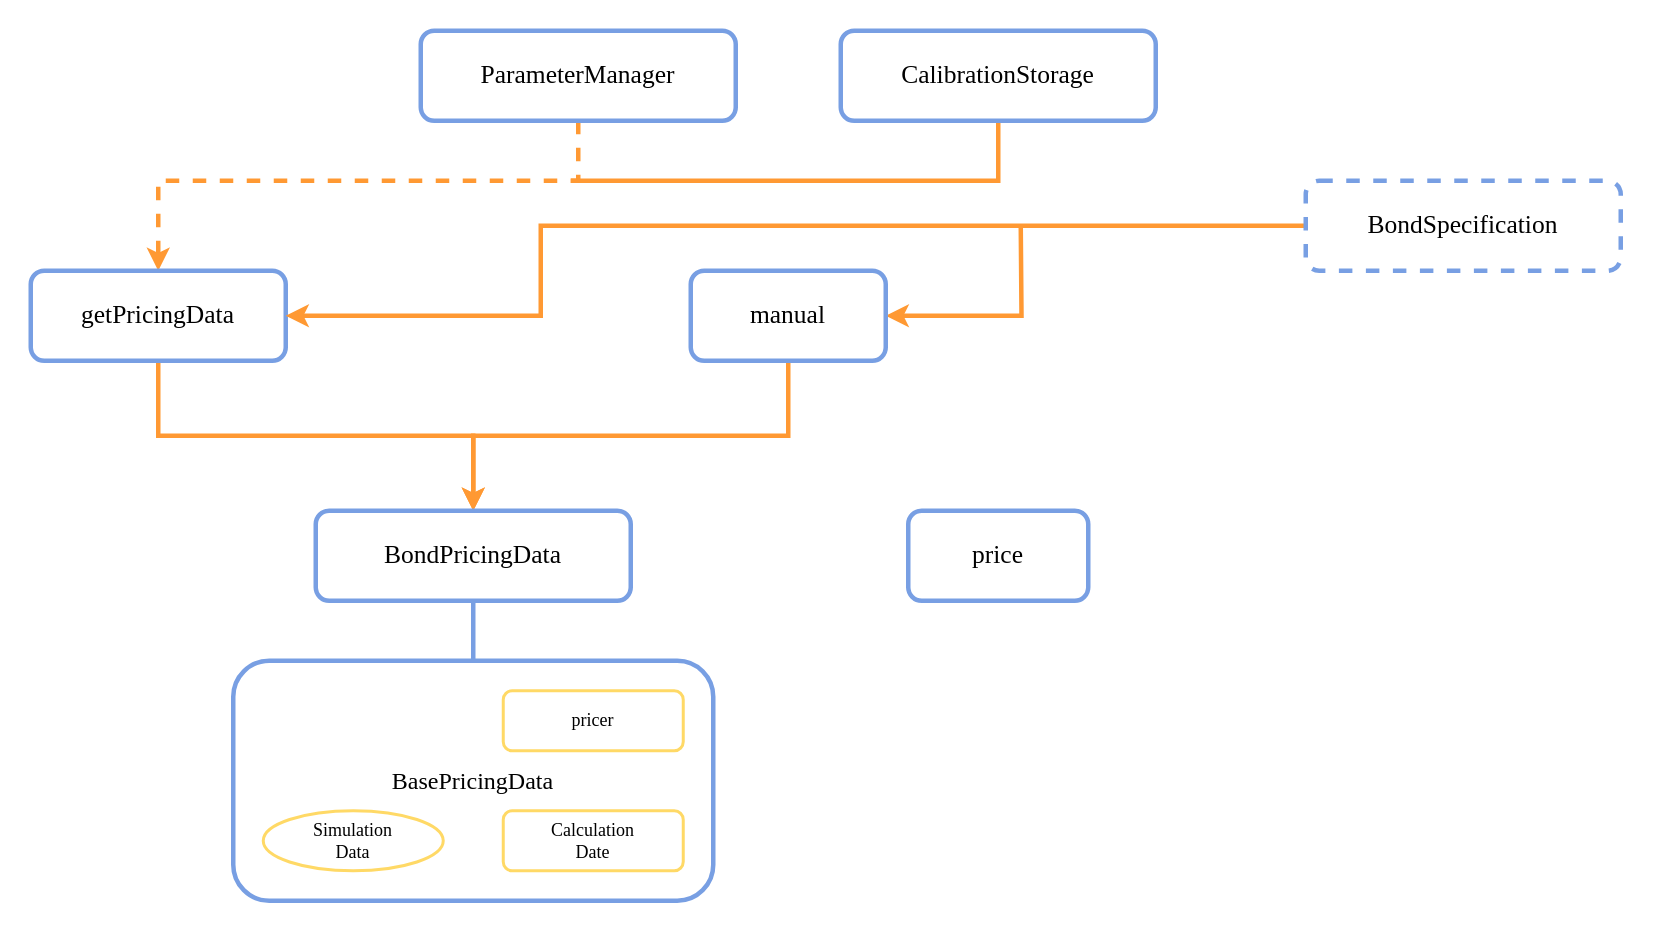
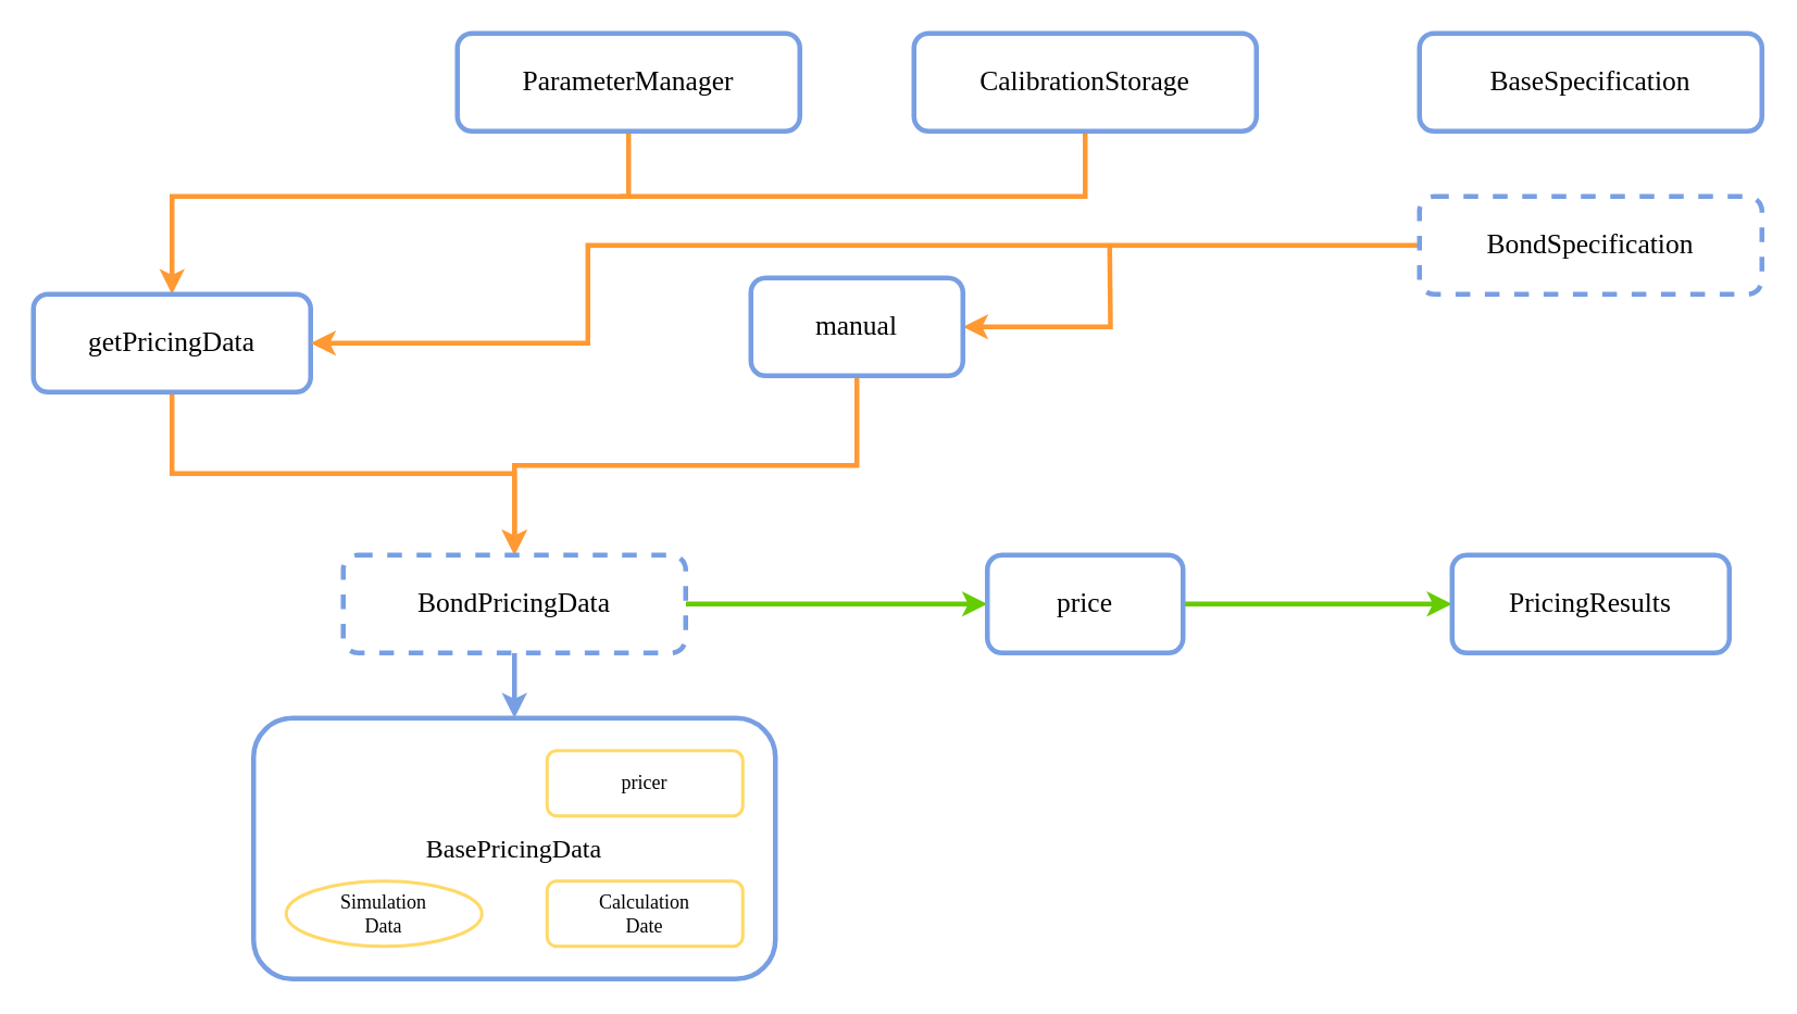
  <mxCell id="0" />
  <mxCell id="1" parent="0" />
- <mxCell id="2" style="edgeStyle=orthogonalEdgeStyle;rounded=0;orthogonalLoop=1;jettySize=auto;html=1;exitX=0.5;exitY=1;exitDx=0;exitDy=0;fontFamily=Verdana;fontSize=16;entryX=0.5;entryY=0;entryDx=0;entryDy=0;strokeWidth=3;strokeColor=#FF9933;dashed=1;" edge="1" parent="1" source="3" target="8"><mxGeometry relative="1" as="geometry"><mxPoint x="385" y="140" as="targetPoint" /><Array as="points"><mxPoint x="385" y="120" /><mxPoint x="105" y="120" /></Array></mxGeometry></mxCell>
+ <mxCell id="2" style="edgeStyle=orthogonalEdgeStyle;rounded=0;orthogonalLoop=1;jettySize=auto;html=1;exitX=0.5;exitY=1;exitDx=0;exitDy=0;fontFamily=Verdana;fontSize=16;entryX=0.5;entryY=0;entryDx=0;entryDy=0;strokeWidth=3;strokeColor=#FF9933;" edge="1" parent="1" source="3" target="8"><mxGeometry relative="1" as="geometry"><mxPoint x="385" y="140" as="targetPoint" /><Array as="points"><mxPoint x="385" y="120" /><mxPoint x="105" y="120" /></Array></mxGeometry></mxCell>
  <mxCell id="3" value="&lt;font style=&quot;font-size: 17px;&quot;&gt;ParameterManager&lt;/font&gt;" style="rounded=1;whiteSpace=wrap;html=1;fontFamily=Verdana;fontSize=17;strokeWidth=3;strokeColor=#789FE3;" vertex="1" parent="1"><mxGeometry x="280" y="20" width="210" height="60" as="geometry" /></mxCell>
  <mxCell id="4" style="edgeStyle=elbowEdgeStyle;rounded=0;orthogonalLoop=1;jettySize=auto;html=1;exitX=0.5;exitY=1;exitDx=0;exitDy=0;fontFamily=Verdana;fontSize=16;strokeColor=#FF9933;endArrow=none;endFill=0;fillColor=#f5f5f5;strokeWidth=3;" edge="1" parent="1" source="5"><mxGeometry relative="1" as="geometry"><mxPoint x="380" y="120" as="targetPoint" /><Array as="points"><mxPoint x="665" y="120" /></Array></mxGeometry></mxCell>
  <mxCell id="5" value="&lt;font style=&quot;font-size: 17px;&quot;&gt;CalibrationStorage&lt;br style=&quot;font-size: 17px;&quot;&gt;&lt;/font&gt;" style="rounded=1;whiteSpace=wrap;html=1;fontFamily=Verdana;fontSize=17;strokeWidth=3;strokeColor=#789FE3;" vertex="1" parent="1"><mxGeometry x="560" y="20" width="210" height="60" as="geometry" /></mxCell>
+ <mxCell id="6" value="BaseSpecification" style="rounded=1;whiteSpace=wrap;html=1;fontFamily=Verdana;fontSize=17;strokeWidth=3;strokeColor=#789FE3;" vertex="1" parent="1"><mxGeometry x="870" y="20" width="210" height="60" as="geometry" /></mxCell>
  <mxCell id="7" style="edgeStyle=orthogonalEdgeStyle;rounded=0;orthogonalLoop=1;jettySize=auto;html=1;entryX=0.5;entryY=0;entryDx=0;entryDy=0;endArrow=classic;endFill=1;strokeColor=#FF9933;strokeWidth=3;fontFamily=Verdana;fontSize=12;" edge="1" parent="1" source="8" target="14"><mxGeometry relative="1" as="geometry"><Array as="points"><mxPoint x="105" y="290" /><mxPoint x="315" y="290" /></Array></mxGeometry></mxCell>
  <mxCell id="8" value="getPricingData" style="rounded=1;whiteSpace=wrap;html=1;fontFamily=Verdana;fontSize=17;strokeWidth=3;strokeColor=#789FE3;" vertex="1" parent="1"><mxGeometry x="20" y="180" width="170" height="60" as="geometry" /></mxCell>
  <mxCell id="9" style="edgeStyle=elbowEdgeStyle;rounded=0;orthogonalLoop=1;jettySize=auto;elbow=vertical;html=1;exitX=0.5;exitY=1;exitDx=0;exitDy=0;entryX=0.5;entryY=0;entryDx=0;entryDy=0;endArrow=classic;endFill=1;strokeColor=#FF9933;strokeWidth=3;fontFamily=Verdana;fontSize=16;" edge="1" parent="1" source="11" target="14"><mxGeometry relative="1" as="geometry" /></mxCell>
  <mxCell id="10" style="edgeStyle=orthogonalEdgeStyle;rounded=0;orthogonalLoop=1;jettySize=auto;html=1;endArrow=none;endFill=0;strokeColor=#FF9933;strokeWidth=3;fontFamily=Verdana;fontSize=12;startArrow=classic;startFill=1;" edge="1" parent="1" source="11"><mxGeometry relative="1" as="geometry"><mxPoint x="680" y="150" as="targetPoint" /></mxGeometry></mxCell>
- <mxCell id="11" value="manual" style="rounded=1;whiteSpace=wrap;html=1;fontFamily=Verdana;fontSize=17;strokeWidth=3;strokeColor=#789FE3;" vertex="1" parent="1"><mxGeometry x="460" y="180" width="130" height="60" as="geometry" /></mxCell>
- <mxCell id="13" style="edgeStyle=none;rounded=0;orthogonalLoop=1;jettySize=auto;html=1;exitX=0.5;exitY=1;exitDx=0;exitDy=0;endArrow=none;endFill=1;strokeColor=#789FE3;strokeWidth=3;fontFamily=Verdana;fontSize=12;" edge="1" parent="1" source="14" target="21"><mxGeometry relative="1" as="geometry" /></mxCell>
- <mxCell id="14" value="BondPricingData" style="rounded=1;whiteSpace=wrap;html=1;fontFamily=Verdana;fontSize=17;strokeWidth=3;strokeColor=#789FE3;movable=1;resizable=1;rotatable=1;deletable=1;editable=1;connectable=1;" vertex="1" parent="1"><mxGeometry x="210" y="340" width="210" height="60" as="geometry" /></mxCell>
+ <mxCell id="11" value="manual" style="rounded=1;whiteSpace=wrap;html=1;fontFamily=Verdana;fontSize=17;strokeWidth=3;strokeColor=#789FE3;" vertex="1" parent="1"><mxGeometry x="460" y="170" width="130" height="60" as="geometry" /></mxCell>
+ <mxCell id="12" style="edgeStyle=none;rounded=0;orthogonalLoop=1;jettySize=auto;html=1;exitX=1;exitY=0.5;exitDx=0;exitDy=0;endArrow=classic;endFill=1;strokeColor=#66CC00;strokeWidth=3;fontFamily=Verdana;fontSize=16;" edge="1" parent="1" source="14" target="18"><mxGeometry relative="1" as="geometry" /></mxCell>
+ <mxCell id="13" style="edgeStyle=none;rounded=0;orthogonalLoop=1;jettySize=auto;html=1;exitX=0.5;exitY=1;exitDx=0;exitDy=0;endArrow=classic;endFill=1;strokeColor=#789FE3;strokeWidth=3;fontFamily=Verdana;fontSize=12;" edge="1" parent="1" source="14" target="21"><mxGeometry relative="1" as="geometry" /></mxCell>
+ <mxCell id="14" value="BondPricingData" style="rounded=1;whiteSpace=wrap;html=1;fontFamily=Verdana;fontSize=17;strokeWidth=3;strokeColor=#789FE3;movable=1;resizable=1;rotatable=1;deletable=1;editable=1;connectable=1;dashed=1;" vertex="1" parent="1"><mxGeometry x="210" y="340" width="210" height="60" as="geometry" /></mxCell>
  <mxCell id="15" style="edgeStyle=elbowEdgeStyle;rounded=0;orthogonalLoop=1;jettySize=auto;html=1;exitX=0;exitY=0.5;exitDx=0;exitDy=0;endArrow=classic;endFill=1;strokeColor=#FF9933;fontFamily=Verdana;fontSize=16;strokeWidth=3;" edge="1" parent="1" source="16" target="8"><mxGeometry relative="1" as="geometry"><mxPoint x="400" y="150" as="targetPoint" /><Array as="points"><mxPoint x="360" y="210" /><mxPoint x="360" y="210" /><mxPoint x="380" y="180" /></Array></mxGeometry></mxCell>
  <mxCell id="16" value="&lt;div style=&quot;font-size: 17px;&quot;&gt;BondSpecification&lt;/div&gt;" style="rounded=1;whiteSpace=wrap;html=1;fontFamily=Verdana;fontSize=17;strokeWidth=3;strokeColor=#789FE3;dashed=1;" vertex="1" parent="1"><mxGeometry x="870" y="120" width="210" height="60" as="geometry" /></mxCell>
+ <mxCell id="17" style="edgeStyle=none;rounded=0;orthogonalLoop=1;jettySize=auto;html=1;exitX=1;exitY=0.5;exitDx=0;exitDy=0;entryX=0;entryY=0.5;entryDx=0;entryDy=0;endArrow=classic;endFill=1;strokeColor=#66CC00;strokeWidth=3;fontFamily=Verdana;fontSize=16;" edge="1" parent="1" source="18" target="19"><mxGeometry relative="1" as="geometry" /></mxCell>
  <mxCell id="18" value="price" style="rounded=1;whiteSpace=wrap;html=1;fontFamily=Verdana;fontSize=17;strokeWidth=3;strokeColor=#789FE3;" vertex="1" parent="1"><mxGeometry x="605" y="340" width="120" height="60" as="geometry" /></mxCell>
+ <mxCell id="19" value="PricingResults" style="rounded=1;whiteSpace=wrap;html=1;fontFamily=Verdana;fontSize=17;strokeWidth=3;strokeColor=#789FE3;" vertex="1" parent="1"><mxGeometry x="890" y="340" width="170" height="60" as="geometry" /></mxCell>
  <mxCell id="20" value="" style="group" vertex="1" connectable="0" parent="1"><mxGeometry x="155" y="440" width="320" height="160" as="geometry" /></mxCell>
  <mxCell id="21" value="BasePricingData" style="rounded=1;whiteSpace=wrap;html=1;fontFamily=Verdana;fontSize=16;strokeWidth=3;strokeColor=#789FE3;" vertex="1" parent="20"><mxGeometry width="320" height="160" as="geometry" /></mxCell>
  <mxCell id="22" value="" style="group;fontSize=13;" vertex="1" connectable="0" parent="20"><mxGeometry x="20" y="20" width="280" height="120" as="geometry" /></mxCell>
  <mxCell id="23" value="pricer" style="rounded=1;whiteSpace=wrap;html=1;strokeColor=#FFD966;strokeWidth=2;fontFamily=Verdana;fontSize=12;" vertex="1" parent="22"><mxGeometry x="160" width="120" height="40" as="geometry" /></mxCell>
  <mxCell id="24" value="&lt;div style=&quot;font-size: 12px;&quot;&gt;Simulation&lt;/div&gt;&lt;div style=&quot;font-size: 12px;&quot;&gt;Data&lt;br style=&quot;font-size: 12px;&quot;&gt;&lt;/div&gt;" style="ellipse;whiteSpace=wrap;html=1;strokeColor=#FFD966;strokeWidth=2;fontFamily=Verdana;fontSize=12;" vertex="1" parent="22"><mxGeometry y="80" width="120" height="40" as="geometry" /></mxCell>
  <mxCell id="25" value="&lt;div style=&quot;font-size: 12px;&quot;&gt;Calculation&lt;/div&gt;&lt;div style=&quot;font-size: 12px;&quot;&gt;Date&lt;br style=&quot;font-size: 12px;&quot;&gt;&lt;/div&gt;" style="rounded=1;whiteSpace=wrap;html=1;strokeColor=#FFD966;strokeWidth=2;fontFamily=Verdana;fontSize=12;" vertex="1" parent="22"><mxGeometry x="160" y="80" width="120" height="40" as="geometry" /></mxCell>
